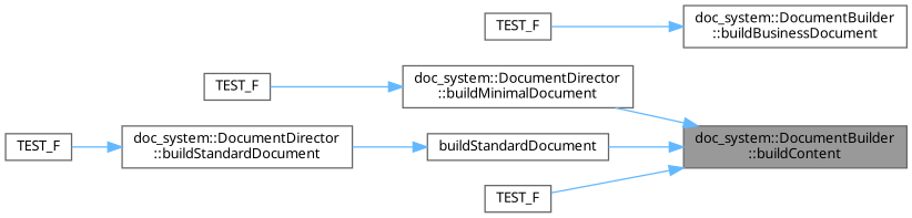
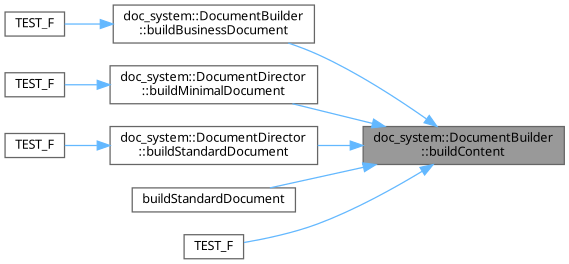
  digraph {
    fontname="Noto Sans"
    rankdir=RL
    node [color=grey40 fillcolor=white fontname="Noto Sans" fontsize=10 shape=box style=filled]
    edge [color=steelblue1 dir=back fontname="Noto Sans" fontsize=10 labelfontname=Helvetica labelfontsize=10 style=solid]
    n1 [color=gray40 fillcolor=grey60 fontcolor=black height=0.2 label="doc_system::DocumentBuilder\l::buildContent" width=0.4]
    n2 [height=0.2 label="doc_system::DocumentBuilder\l::buildBusinessDocument" width=0.4]
    n3 [height=0.2 label="doc_system::DocumentDirector\l::buildMinimalDocument" width=0.4]
    n4 [height=0.2 label="doc_system::DocumentDirector\l::buildStandardDocument" width=0.4]
    n5 [height=0.2 label=buildStandardDocument width=0.4]
    n6 [height=0.2 label=TEST_F width=0.4]
    n7 [height=0.2 label=TEST_F width=0.4]
    n8 [height=0.2 label=TEST_F width=0.4]
    n9 [height=0.2 label=TEST_F width=0.4]
+   n1 -> n2
    n1 -> n3
-   n5 -> n4
+   n1 -> n4
    n1 -> n5
    n1 -> n6
    n2 -> n7
    n3 -> n8
    n4 -> n9
  }
